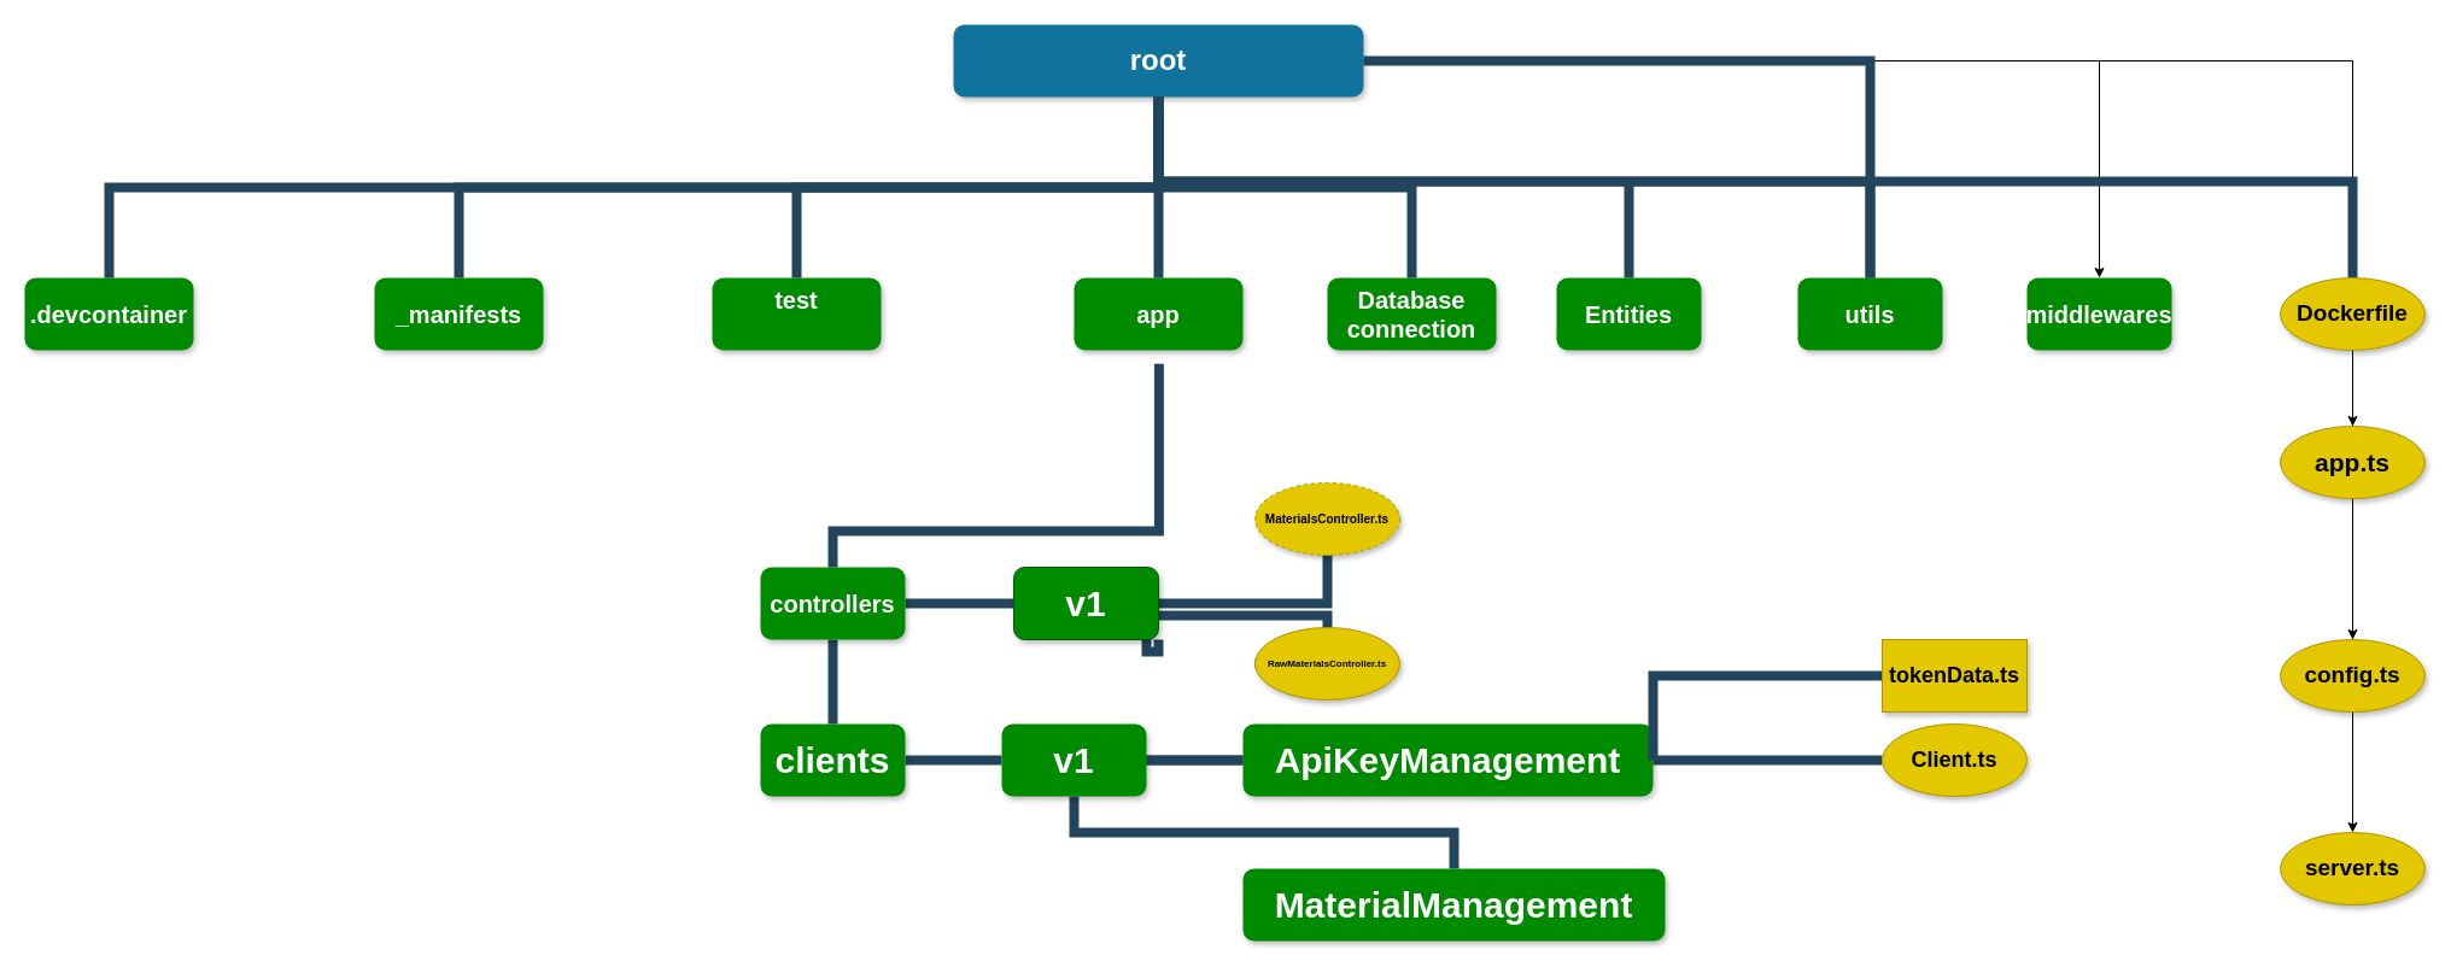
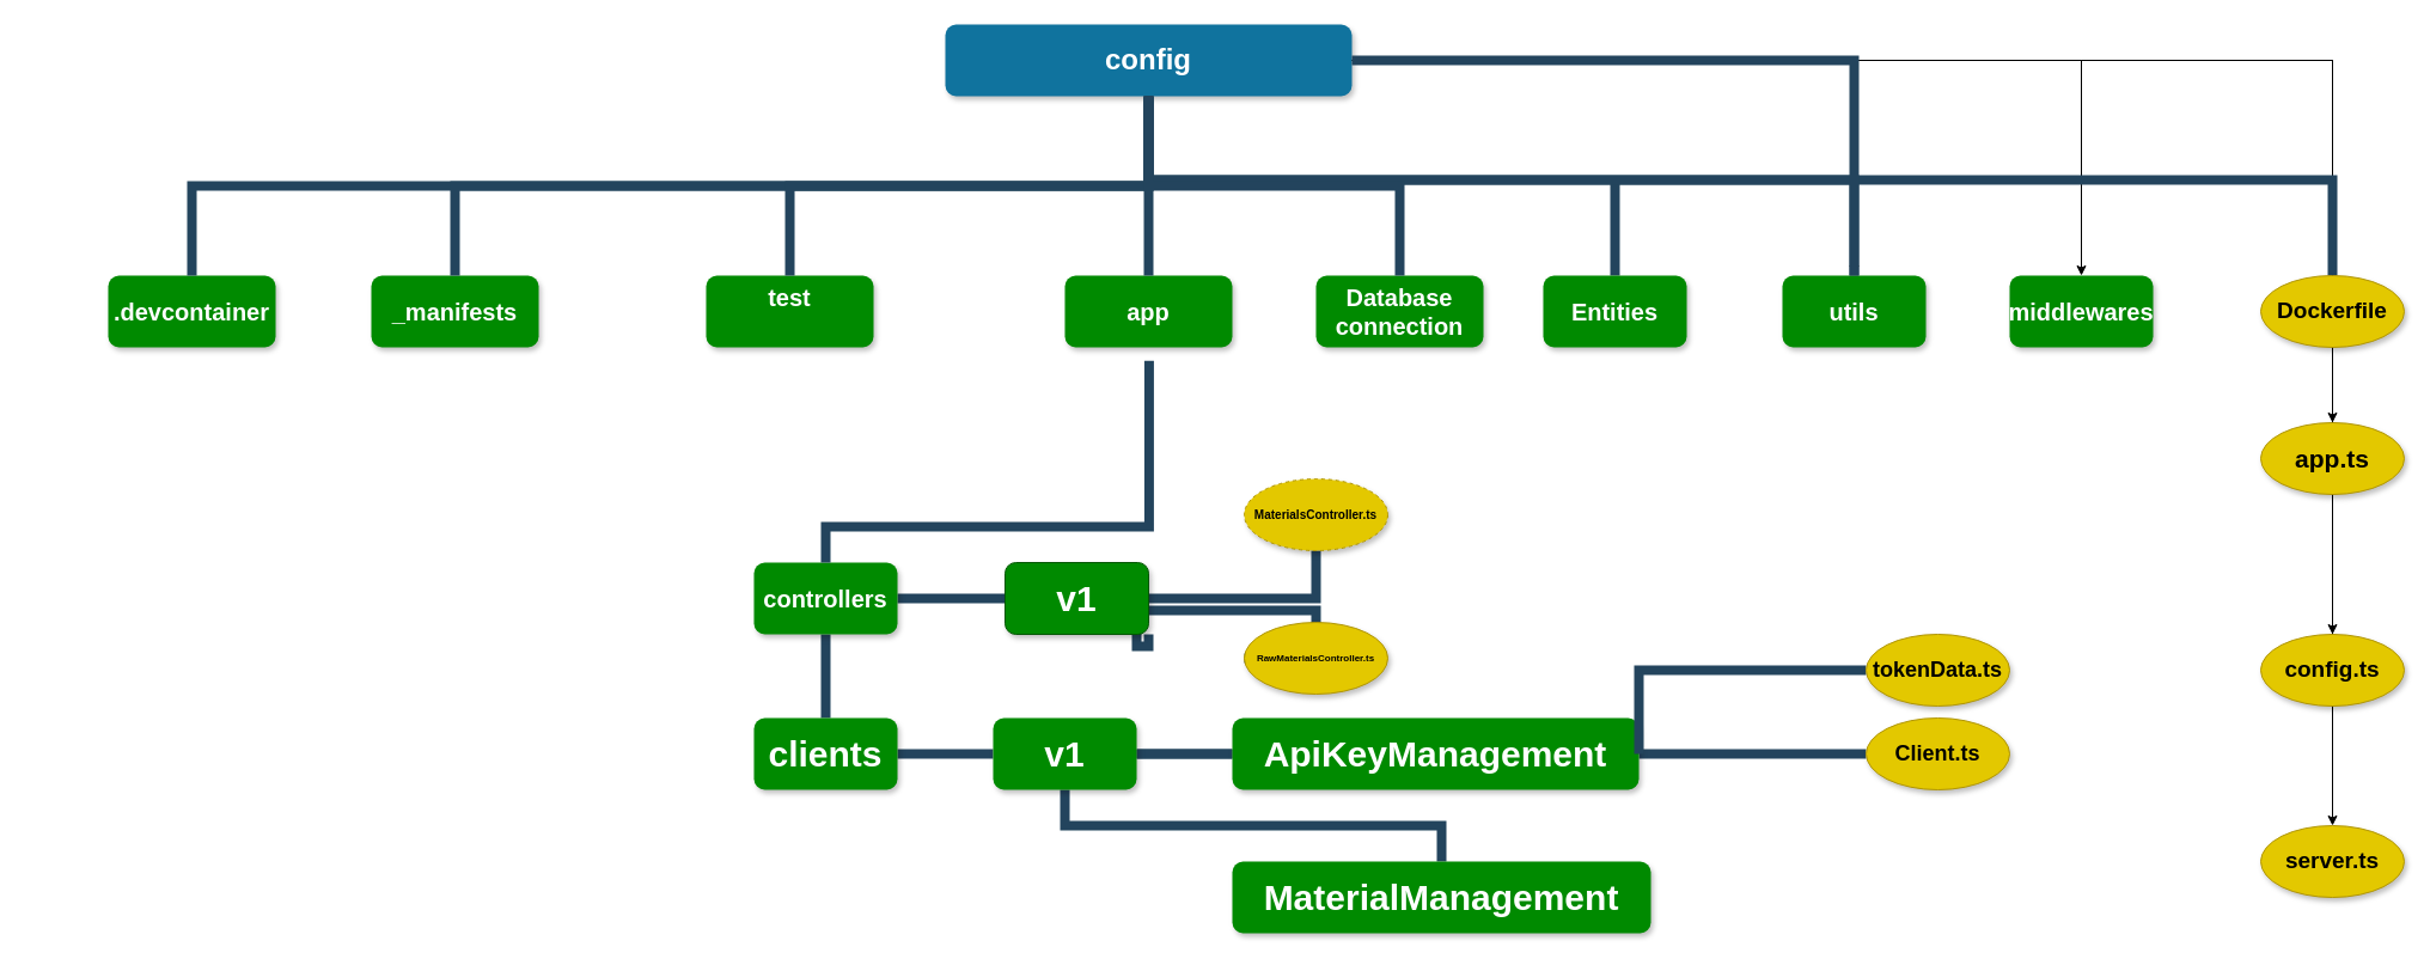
  <mxCell id="0" />
  <mxCell id="1" parent="0" />
  <mxCell id="2" value="" style="edgeStyle=orthogonalEdgeStyle;rounded=0;orthogonalLoop=1;jettySize=auto;html=1;fontSize=11;endArrow=none;strokeColor=#23445D;fontColor=#000000;endFill=0;strokeWidth=8;startArrow=none;" parent="1" source="41" target="36" edge="1"><mxGeometry relative="1" as="geometry"><Array as="points"><mxPoint x="960" y="150" /><mxPoint x="1810" y="150" /></Array></mxGeometry></mxCell>
  <mxCell id="3" value="" style="edgeStyle=orthogonalEdgeStyle;rounded=0;orthogonalLoop=1;jettySize=auto;html=1;fontSize=8;" parent="1" source="8" target="41" edge="1"><mxGeometry relative="1" as="geometry" /></mxCell>
  <mxCell id="4" value="" style="edgeStyle=orthogonalEdgeStyle;rounded=0;orthogonalLoop=1;jettySize=auto;html=1;fontSize=8;" parent="1" source="8" target="37" edge="1"><mxGeometry relative="1" as="geometry" /></mxCell>
  <mxCell id="5" value="" style="edgeStyle=orthogonalEdgeStyle;rounded=0;orthogonalLoop=1;jettySize=auto;html=1;fontSize=8;" parent="1" source="8" target="38" edge="1"><mxGeometry relative="1" as="geometry" /></mxCell>
  <mxCell id="6" value="" style="edgeStyle=orthogonalEdgeStyle;rounded=0;orthogonalLoop=1;jettySize=auto;html=1;fontSize=8;" parent="1" source="8" target="39" edge="1"><mxGeometry relative="1" as="geometry" /></mxCell>
  <mxCell id="7" value="" style="edgeStyle=orthogonalEdgeStyle;rounded=0;orthogonalLoop=1;jettySize=auto;html=1;fontSize=19;" parent="1" source="8" target="40" edge="1"><mxGeometry relative="1" as="geometry" /></mxCell>
- <mxCell id="8" value="root" style="whiteSpace=wrap;rounded=1;shadow=1;fillColor=#10739E;strokeColor=none;fontColor=#FFFFFF;fontStyle=1;fontSize=24" parent="1" vertex="1"><mxGeometry x="790" y="20" width="340" height="60" as="geometry" /></mxCell>
- <mxCell id="9" value=".devcontainer" style="whiteSpace=wrap;rounded=1;fillColor=#008A00;strokeColor=none;shadow=1;fontColor=#FFFFFF;fontStyle=1;fontSize=20;" parent="1" vertex="1"><mxGeometry x="20" y="230" width="140" height="60" as="geometry" /></mxCell>
+ <mxCell id="8" value="config" style="whiteSpace=wrap;rounded=1;shadow=1;fillColor=#10739E;strokeColor=none;fontColor=#FFFFFF;fontStyle=1;fontSize=24" parent="1" vertex="1"><mxGeometry x="790" y="20" width="340" height="60" as="geometry" /></mxCell>
+ <mxCell id="9" value=".devcontainer" style="whiteSpace=wrap;rounded=1;fillColor=#008A00;strokeColor=none;shadow=1;fontColor=#FFFFFF;fontStyle=1;fontSize=20;" parent="1" vertex="1"><mxGeometry x="90" y="230" width="140" height="60" as="geometry" /></mxCell>
  <mxCell id="10" value="_manifests" style="whiteSpace=wrap;rounded=1;fillColor=#008A00;strokeColor=none;shadow=1;fontColor=#FFFFFF;fontStyle=1;fontSize=20;" parent="1" vertex="1"><mxGeometry x="310" y="230" width="140" height="60" as="geometry" /></mxCell>
  <mxCell id="11" value="Database connection" style="whiteSpace=wrap;rounded=1;fillColor=#008A00;strokeColor=none;shadow=1;fontColor=#FFFFFF;fontStyle=1;fontSize=20;" parent="1" vertex="1"><mxGeometry x="1100" y="230" width="140" height="60" as="geometry" /></mxCell>
  <mxCell id="12" value="test&#10;" style="whiteSpace=wrap;rounded=1;fillColor=#008A00;strokeColor=none;shadow=1;fontColor=#FFFFFF;fontStyle=1;fontSize=20;" parent="1" vertex="1"><mxGeometry x="590" y="230" width="140" height="60" as="geometry" /></mxCell>
  <mxCell id="13" value="app" style="whiteSpace=wrap;rounded=1;fillColor=#008A00;strokeColor=none;shadow=1;fontColor=#FFFFFF;fontStyle=1;fontSize=20;" parent="1" vertex="1"><mxGeometry x="890" y="230" width="140" height="60" as="geometry" /></mxCell>
  <mxCell id="14" value="" style="edgeStyle=elbowEdgeStyle;elbow=vertical;rounded=0;fontColor=#000000;endArrow=none;endFill=0;strokeWidth=8;strokeColor=#23445D;" parent="1" source="8" target="9" edge="1"><mxGeometry width="100" height="100" relative="1" as="geometry"><mxPoint x="330" y="110" as="sourcePoint" /><mxPoint x="430" y="10" as="targetPoint" /></mxGeometry></mxCell>
  <mxCell id="15" value="" style="edgeStyle=elbowEdgeStyle;elbow=vertical;rounded=0;fontColor=#000000;endArrow=none;endFill=0;strokeWidth=8;strokeColor=#23445D;" parent="1" source="8" target="10" edge="1"><mxGeometry width="100" height="100" relative="1" as="geometry"><mxPoint x="340" y="120" as="sourcePoint" /><mxPoint x="440" y="20" as="targetPoint" /></mxGeometry></mxCell>
  <mxCell id="16" value="" style="edgeStyle=elbowEdgeStyle;elbow=vertical;rounded=0;fontColor=#000000;endArrow=none;endFill=0;strokeWidth=8;strokeColor=#23445D;entryX=0.5;entryY=0;entryDx=0;entryDy=0;" parent="1" source="8" target="35" edge="1"><mxGeometry width="100" height="100" relative="1" as="geometry"><mxPoint x="350" y="130" as="sourcePoint" /><mxPoint x="2010" y="230" as="targetPoint" /><Array as="points"><mxPoint x="1950" y="150" /></Array></mxGeometry></mxCell>
  <mxCell id="17" value="" style="edgeStyle=elbowEdgeStyle;elbow=vertical;rounded=0;fontColor=#000000;endArrow=none;endFill=0;strokeWidth=8;strokeColor=#23445D;" parent="1" source="8" target="12" edge="1"><mxGeometry width="100" height="100" relative="1" as="geometry"><mxPoint x="360" y="140" as="sourcePoint" /><mxPoint x="460" y="40" as="targetPoint" /></mxGeometry></mxCell>
  <mxCell id="18" value="" style="edgeStyle=elbowEdgeStyle;elbow=vertical;rounded=0;fontColor=#000000;endArrow=none;endFill=0;strokeWidth=8;strokeColor=#23445D;" parent="1" source="8" target="13" edge="1"><mxGeometry width="100" height="100" relative="1" as="geometry"><mxPoint x="370" y="150" as="sourcePoint" /><mxPoint x="470" y="50" as="targetPoint" /></mxGeometry></mxCell>
  <mxCell id="19" value="" style="edgeStyle=elbowEdgeStyle;elbow=vertical;rounded=0;fontColor=#000000;endArrow=none;endFill=0;strokeWidth=8;strokeColor=#23445D;" parent="1" source="8" target="11" edge="1"><mxGeometry width="100" height="100" relative="1" as="geometry"><mxPoint x="380" y="160" as="sourcePoint" /><mxPoint x="480" y="60" as="targetPoint" /></mxGeometry></mxCell>
  <mxCell id="20" value="" style="edgeStyle=orthogonalEdgeStyle;rounded=0;orthogonalLoop=1;jettySize=auto;html=1;endArrow=none;strokeColor=#23445D;fontColor=#000000;endFill=0;strokeWidth=8;" parent="1" source="22" target="26" edge="1"><mxGeometry relative="1" as="geometry" /></mxCell>
  <mxCell id="21" value="" style="edgeStyle=orthogonalEdgeStyle;rounded=0;orthogonalLoop=1;jettySize=auto;html=1;fontSize=11;endArrow=none;strokeColor=#23445D;fontColor=#000000;endFill=0;strokeWidth=8;" parent="1" source="22" target="30" edge="1"><mxGeometry relative="1" as="geometry" /></mxCell>
  <mxCell id="22" value="controllers" style="whiteSpace=wrap;html=1;fontSize=20;fillColor=#008A00;strokeColor=none;fontColor=#FFFFFF;rounded=1;shadow=1;fontStyle=1;" parent="1" vertex="1"><mxGeometry x="630" y="470" width="120" height="60" as="geometry" /></mxCell>
  <mxCell id="23" value="" style="edgeStyle=elbowEdgeStyle;elbow=vertical;rounded=0;fontColor=#000000;endArrow=none;endFill=0;strokeWidth=8;strokeColor=#23445D;exitX=0.503;exitY=1.188;exitDx=0;exitDy=0;exitPerimeter=0;" parent="1" source="13" target="22" edge="1"><mxGeometry width="100" height="100" relative="1" as="geometry"><mxPoint x="1030" y="249.281" as="sourcePoint" /><mxPoint x="1860" y="249.281" as="targetPoint" /><Array as="points"><mxPoint x="970" y="440" /><mxPoint x="850" y="310" /><mxPoint x="1160" y="250" /></Array></mxGeometry></mxCell>
  <mxCell id="24" value="" style="edgeStyle=orthogonalEdgeStyle;rounded=0;orthogonalLoop=1;jettySize=auto;html=1;endArrow=none;strokeColor=#23445D;fontColor=#000000;endFill=0;strokeWidth=8;" parent="1" source="26" target="27" edge="1"><mxGeometry relative="1" as="geometry" /></mxCell>
  <mxCell id="25" style="edgeStyle=orthogonalEdgeStyle;rounded=0;orthogonalLoop=1;jettySize=auto;html=1;exitX=1;exitY=1;exitDx=0;exitDy=0;entryX=0;entryY=0.5;entryDx=0;entryDy=0;endArrow=none;strokeColor=#23445D;fontColor=#000000;endFill=0;strokeWidth=8;" parent="1" source="26" target="28" edge="1"><mxGeometry relative="1" as="geometry"><Array as="points"><mxPoint x="960" y="540" /><mxPoint x="950" y="540" /><mxPoint x="950" y="510" /><mxPoint x="1100" y="510" /></Array></mxGeometry></mxCell>
  <mxCell id="26" value="v1" style="whiteSpace=wrap;html=1;fontSize=30;fillColor=#008a00;strokeColor=#005700;rounded=1;shadow=1;fontStyle=1;fontColor=#ffffff;" parent="1" vertex="1"><mxGeometry x="840" y="470" width="120" height="60" as="geometry" /></mxCell>
  <mxCell id="27" value="&lt;div style=&quot;font-size: 10px;&quot;&gt;MaterialsController.ts&lt;/div&gt;" style="ellipse;whiteSpace=wrap;html=1;fontSize=10;fillColor=#e3c800;strokeColor=#B09500;rounded=1;shadow=1;fontStyle=1;fontColor=#000000;dashed=1;" parent="1" vertex="1"><mxGeometry x="1040" y="400" width="120" height="60" as="geometry" /></mxCell>
  <mxCell id="28" value="&lt;div style=&quot;font-size: 8px;&quot;&gt;RawMaterialsController.ts&lt;/div&gt;" style="ellipse;whiteSpace=wrap;html=1;fontSize=8;fillColor=#e3c800;strokeColor=#B09500;rounded=1;shadow=1;fontStyle=1;fontColor=#000000;" parent="1" vertex="1"><mxGeometry x="1040" y="520" width="120" height="60" as="geometry" /></mxCell>
  <mxCell id="29" value="" style="edgeStyle=orthogonalEdgeStyle;rounded=0;orthogonalLoop=1;jettySize=auto;html=1;fontSize=11;endArrow=none;strokeColor=#23445D;fontColor=#000000;endFill=0;strokeWidth=8;" parent="1" source="30" target="34" edge="1"><mxGeometry relative="1" as="geometry" /></mxCell>
  <mxCell id="30" value="clients" style="whiteSpace=wrap;html=1;fontSize=30;fillColor=#008A00;strokeColor=none;fontColor=#FFFFFF;rounded=1;shadow=1;fontStyle=1;" parent="1" vertex="1"><mxGeometry x="630" y="600" width="120" height="60" as="geometry" /></mxCell>
  <mxCell id="31" value="" style="edgeStyle=elbowEdgeStyle;shape=connector;rounded=0;orthogonalLoop=1;jettySize=auto;elbow=vertical;html=1;labelBackgroundColor=default;fontFamily=Helvetica;fontSize=11;fontColor=#000000;endArrow=none;endFill=0;strokeColor=#23445D;strokeWidth=8;" parent="1" source="34" edge="1"><mxGeometry relative="1" as="geometry"><mxPoint x="1030" y="630.25" as="targetPoint" /></mxGeometry></mxCell>
  <mxCell id="32" value="" style="edgeStyle=elbowEdgeStyle;shape=connector;rounded=0;orthogonalLoop=1;jettySize=auto;elbow=vertical;html=1;labelBackgroundColor=default;fontFamily=Helvetica;fontSize=30;fontColor=#ffffff;endArrow=none;endFill=0;strokeColor=#23445D;strokeWidth=8;" parent="1" source="34" target="44" edge="1"><mxGeometry relative="1" as="geometry" /></mxCell>
  <mxCell id="33" value="" style="edgeStyle=elbowEdgeStyle;shape=connector;rounded=0;orthogonalLoop=1;jettySize=auto;elbow=vertical;html=1;labelBackgroundColor=default;fontFamily=Helvetica;fontSize=18;fontColor=#ffffff;endArrow=none;endFill=0;strokeColor=#23445D;strokeWidth=8;" parent="1" source="34" target="48" edge="1"><mxGeometry relative="1" as="geometry" /></mxCell>
  <mxCell id="34" value="v1" style="whiteSpace=wrap;html=1;fontSize=30;fillColor=#008A00;strokeColor=none;fontColor=#FFFFFF;rounded=1;shadow=1;fontStyle=1;" parent="1" vertex="1"><mxGeometry x="830" y="600" width="120" height="60" as="geometry" /></mxCell>
  <mxCell id="35" value="Dockerfile" style="ellipse;whiteSpace=wrap;html=1;fontSize=19;fillColor=#e3c800;strokeColor=#B09500;rounded=1;shadow=1;fontStyle=1;fontColor=#000000;" parent="1" vertex="1"><mxGeometry x="1890" y="230" width="120" height="60" as="geometry" /></mxCell>
  <mxCell id="36" value="&lt;div&gt;Entities&lt;/div&gt;" style="whiteSpace=wrap;html=1;fontSize=20;fillColor=#008A00;strokeColor=none;fontColor=#FFFFFF;rounded=1;shadow=1;fontStyle=1;" parent="1" vertex="1"><mxGeometry x="1290" y="230" width="120" height="60" as="geometry" /></mxCell>
  <mxCell id="37" value="&lt;div&gt;middlewares&lt;/div&gt;" style="whiteSpace=wrap;html=1;fontSize=20;fillColor=#008A00;strokeColor=none;fontColor=#FFFFFF;rounded=1;shadow=1;fontStyle=1;" parent="1" vertex="1"><mxGeometry x="1680" y="230" width="120" height="60" as="geometry" /></mxCell>
  <mxCell id="38" value="config.ts" style="ellipse;whiteSpace=wrap;html=1;fontSize=19;fillColor=#e3c800;strokeColor=#B09500;fontColor=#000000;rounded=1;shadow=1;fontStyle=1;" parent="1" vertex="1"><mxGeometry x="1890" y="530" width="120" height="60" as="geometry" /></mxCell>
  <mxCell id="39" value="app.ts" style="ellipse;whiteSpace=wrap;html=1;fontSize=21;fillColor=#e3c800;strokeColor=#B09500;fontColor=#000000;rounded=1;shadow=1;fontStyle=1;" parent="1" vertex="1"><mxGeometry x="1890" y="353" width="120" height="60" as="geometry" /></mxCell>
  <mxCell id="40" value="server.ts" style="ellipse;whiteSpace=wrap;html=1;fontSize=19;fillColor=#e3c800;strokeColor=#B09500;fontColor=#000000;rounded=1;shadow=1;fontStyle=1;" parent="1" vertex="1"><mxGeometry x="1890" y="690" width="120" height="60" as="geometry" /></mxCell>
  <mxCell id="41" value="utils" style="whiteSpace=wrap;html=1;fontSize=20;fillColor=#008A00;strokeColor=none;fontColor=#FFFFFF;rounded=1;shadow=1;fontStyle=1;" parent="1" vertex="1"><mxGeometry x="1490" y="230" width="120" height="60" as="geometry" /></mxCell>
  <mxCell id="42" value="" style="edgeStyle=orthogonalEdgeStyle;rounded=0;orthogonalLoop=1;jettySize=auto;html=1;fontSize=11;endArrow=none;strokeColor=#23445D;fontColor=#000000;endFill=0;strokeWidth=8;" parent="1" source="8" target="41" edge="1"><mxGeometry relative="1" as="geometry"><mxPoint x="960" y="80" as="sourcePoint" /><mxPoint x="1410" y="260" as="targetPoint" /><Array as="points" /></mxGeometry></mxCell>
  <mxCell id="43" value="" style="edgeStyle=elbowEdgeStyle;shape=connector;rounded=0;orthogonalLoop=1;jettySize=auto;elbow=vertical;html=1;labelBackgroundColor=default;fontFamily=Helvetica;fontSize=30;fontColor=#ffffff;endArrow=none;endFill=0;strokeColor=#23445D;strokeWidth=8;" parent="1" source="44" target="46" edge="1"><mxGeometry relative="1" as="geometry" /></mxCell>
  <mxCell id="44" value="ApiKeyManagement" style="whiteSpace=wrap;html=1;fontSize=30;fillColor=#008A00;strokeColor=none;fontColor=#FFFFFF;rounded=1;shadow=1;fontStyle=1;" parent="1" vertex="1"><mxGeometry x="1030" y="600" width="340" height="60" as="geometry" /></mxCell>
  <mxCell id="45" value="" style="edgeStyle=elbowEdgeStyle;shape=connector;rounded=0;orthogonalLoop=1;jettySize=auto;elbow=vertical;html=1;labelBackgroundColor=default;fontFamily=Helvetica;fontSize=18;fontColor=#ffffff;endArrow=none;endFill=0;strokeColor=#23445D;strokeWidth=8;exitX=1;exitY=0.5;exitDx=0;exitDy=0;" parent="1" source="44" target="47" edge="1"><mxGeometry relative="1" as="geometry"><Array as="points"><mxPoint x="1470" y="560" /><mxPoint x="1570" y="490" /></Array></mxGeometry></mxCell>
  <mxCell id="46" value="&lt;div style=&quot;font-size: 18px;&quot;&gt;Client.ts&lt;/div&gt;" style="ellipse;whiteSpace=wrap;html=1;fontSize=18;fillColor=#e3c800;strokeColor=#B09500;fontColor=#000000;rounded=1;shadow=1;fontStyle=1;" parent="1" vertex="1"><mxGeometry x="1560" y="600" width="120" height="60" as="geometry" /></mxCell>
- <mxCell id="47" value="tokenData.ts" style="whiteSpace=wrap;html=1;fontSize=18;fillColor=#e3c800;strokeColor=#B09500;fontColor=#000000;shadow=1;fontStyle=1;rounded=0;" parent="1" vertex="1"><mxGeometry x="1560" y="530" width="120" height="60" as="geometry" /></mxCell>
+ <mxCell id="47" value="tokenData.ts" style="ellipse;whiteSpace=wrap;html=1;fontSize=18;fillColor=#e3c800;strokeColor=#B09500;fontColor=#000000;rounded=1;shadow=1;fontStyle=1;" parent="1" vertex="1"><mxGeometry x="1560" y="530" width="120" height="60" as="geometry" /></mxCell>
  <mxCell id="48" value="MaterialManagement" style="whiteSpace=wrap;html=1;fontSize=30;fillColor=#008A00;strokeColor=none;fontColor=#FFFFFF;rounded=1;shadow=1;fontStyle=1;" parent="1" vertex="1"><mxGeometry x="1030" y="720" width="350" height="60" as="geometry" /></mxCell>
